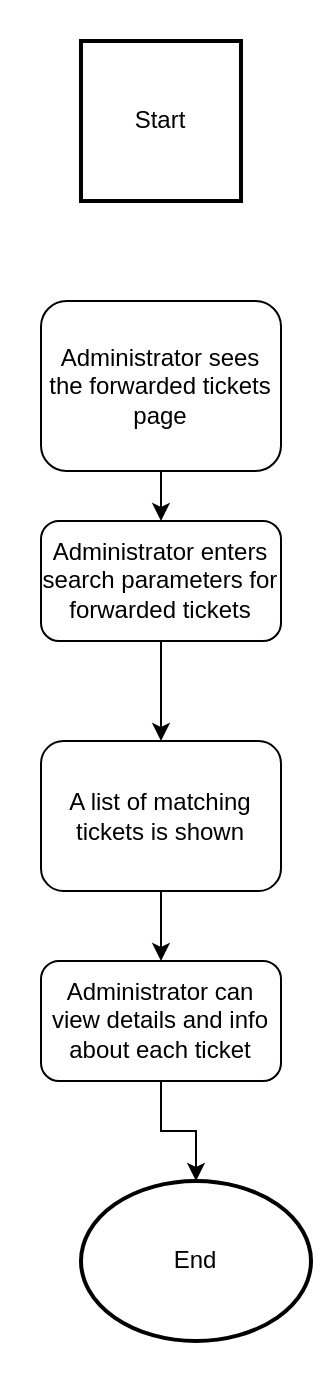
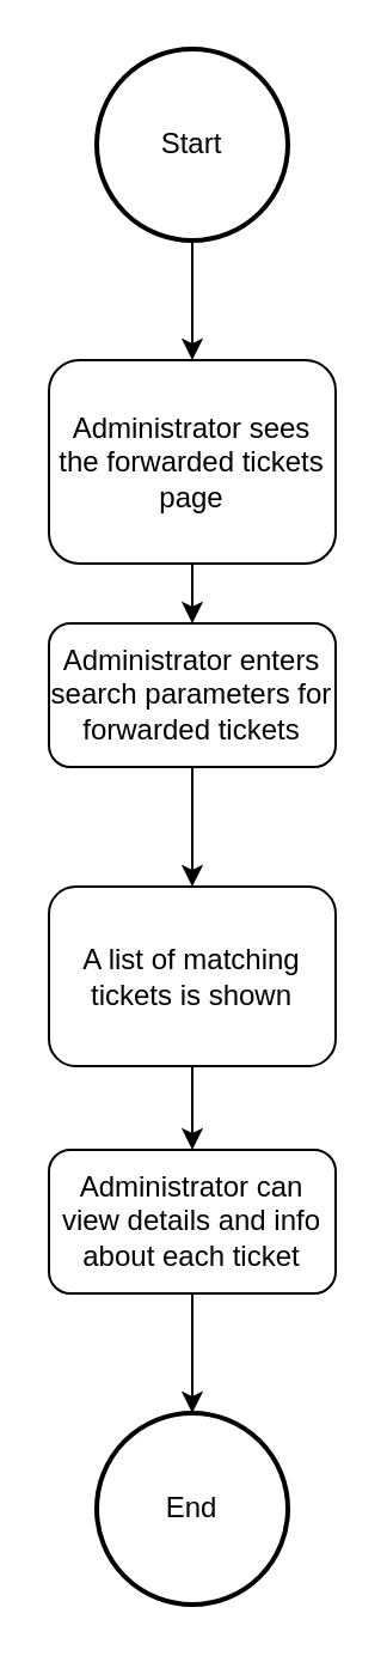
  <mxCell id="0" />
  <mxCell id="1" parent="0" />
- <mxCell id="3" value="Start" style="whiteSpace=wrap;html=1;aspect=fixed;strokeWidth=2;rounded=0;" vertex="1" parent="1"><mxGeometry x="40" y="20" width="80" height="80" as="geometry" /></mxCell>
- <mxCell id="4" value="End" style="ellipse;whiteSpace=wrap;html=1;aspect=fixed;strokeWidth=2;" vertex="1" parent="1"><mxGeometry x="40" y="590" width="115" height="80" as="geometry" /></mxCell>
+ <mxCell id="2" style="edgeStyle=orthogonalEdgeStyle;rounded=0;orthogonalLoop=1;jettySize=auto;html=1;exitX=0.5;exitY=1;exitDx=0;exitDy=0;entryX=0.5;entryY=0;entryDx=0;entryDy=0;" edge="1" parent="1" source="3" target="6"><mxGeometry relative="1" as="geometry" /></mxCell>
+ <mxCell id="3" value="Start" style="ellipse;whiteSpace=wrap;html=1;aspect=fixed;strokeWidth=2;" vertex="1" parent="1"><mxGeometry x="40" y="20" width="80" height="80" as="geometry" /></mxCell>
+ <mxCell id="4" value="End" style="ellipse;whiteSpace=wrap;html=1;aspect=fixed;strokeWidth=2;" vertex="1" parent="1"><mxGeometry x="40" y="590" width="80" height="80" as="geometry" /></mxCell>
  <mxCell id="5" style="edgeStyle=orthogonalEdgeStyle;rounded=0;orthogonalLoop=1;jettySize=auto;html=1;exitX=0.5;exitY=1;exitDx=0;exitDy=0;" edge="1" parent="1" source="6" target="8"><mxGeometry relative="1" as="geometry"><mxPoint x="80" y="240" as="targetPoint" /></mxGeometry></mxCell>
  <mxCell id="6" value="Administrator sees the forwarded tickets page" style="rounded=1;whiteSpace=wrap;html=1;strokeWidth=1;" vertex="1" parent="1"><mxGeometry x="20" y="150" width="120" height="85" as="geometry" /></mxCell>
  <mxCell id="7" style="edgeStyle=orthogonalEdgeStyle;rounded=0;orthogonalLoop=1;jettySize=auto;html=1;" edge="1" parent="1" source="8" target="10"><mxGeometry relative="1" as="geometry" /></mxCell>
  <mxCell id="8" value="Administrator enters search parameters for forwarded tickets" style="rounded=1;whiteSpace=wrap;html=1;strokeWidth=1;" vertex="1" parent="1"><mxGeometry x="20" y="260" width="120" height="60" as="geometry" /></mxCell>
  <mxCell id="9" style="edgeStyle=orthogonalEdgeStyle;rounded=0;orthogonalLoop=1;jettySize=auto;html=1;" edge="1" parent="1" source="10" target="12"><mxGeometry relative="1" as="geometry" /></mxCell>
  <mxCell id="10" value="A list of matching tickets is shown" style="rounded=1;whiteSpace=wrap;html=1;strokeWidth=1;" vertex="1" parent="1"><mxGeometry x="20" y="370" width="120" height="75" as="geometry" /></mxCell>
  <mxCell id="11" style="edgeStyle=orthogonalEdgeStyle;rounded=0;orthogonalLoop=1;jettySize=auto;html=1;" edge="1" parent="1" source="12" target="4"><mxGeometry relative="1" as="geometry" /></mxCell>
  <mxCell id="12" value="Administrator can view details and info about each ticket" style="rounded=1;whiteSpace=wrap;html=1;strokeWidth=1;" vertex="1" parent="1"><mxGeometry x="20" y="480" width="120" height="60" as="geometry" /></mxCell>
